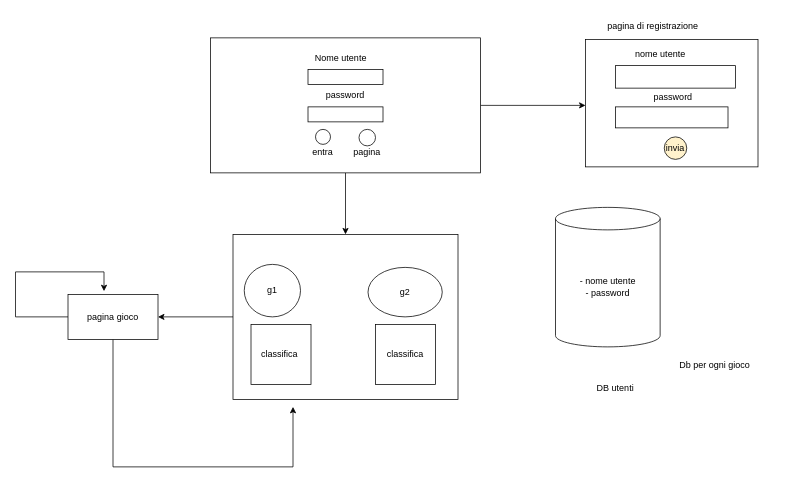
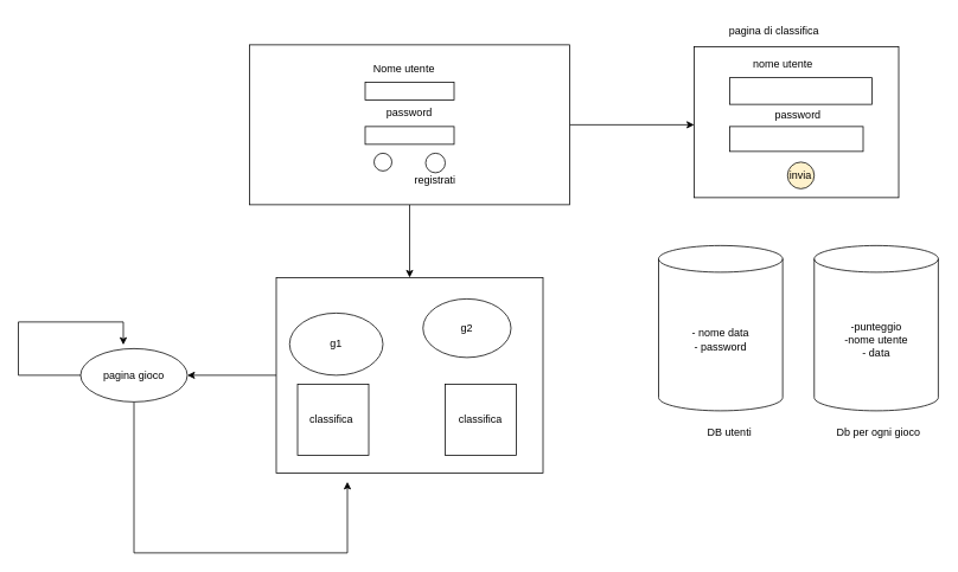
  <mxCell id="0" />
  <mxCell id="1" parent="0" />
  <mxCell id="2" style="edgeStyle=orthogonalEdgeStyle;rounded=0;orthogonalLoop=1;jettySize=auto;html=1;" edge="1" parent="1" source="4"><mxGeometry relative="1" as="geometry"><mxPoint x="780" y="140" as="targetPoint" /></mxGeometry></mxCell>
  <mxCell id="3" style="edgeStyle=orthogonalEdgeStyle;rounded=0;orthogonalLoop=1;jettySize=auto;html=1;" edge="1" parent="1" source="4" target="21"><mxGeometry relative="1" as="geometry"><mxPoint x="460" y="342" as="targetPoint" /></mxGeometry></mxCell>
  <mxCell id="4" value="" style="rounded=0;whiteSpace=wrap;html=1;" vertex="1" parent="1"><mxGeometry x="280" y="50" width="360" height="180" as="geometry" /></mxCell>
  <mxCell id="5" value="" style="rounded=0;whiteSpace=wrap;html=1;" vertex="1" parent="1"><mxGeometry x="410" y="92" width="100" height="20" as="geometry" /></mxCell>
  <mxCell id="6" value="" style="rounded=0;whiteSpace=wrap;html=1;" vertex="1" parent="1"><mxGeometry x="410" y="142" width="100" height="20" as="geometry" /></mxCell>
  <mxCell id="7" value="Nome utente" style="text;html=1;align=center;verticalAlign=middle;whiteSpace=wrap;rounded=0;" vertex="1" parent="1"><mxGeometry x="414" y="62" width="80" height="30" as="geometry" /></mxCell>
  <mxCell id="8" value="password" style="text;html=1;align=center;verticalAlign=middle;whiteSpace=wrap;rounded=0;" vertex="1" parent="1"><mxGeometry x="430" y="112" width="60" height="30" as="geometry" /></mxCell>
  <mxCell id="9" value="" style="ellipse;whiteSpace=wrap;html=1;aspect=fixed;" vertex="1" parent="1"><mxGeometry x="420" y="172" width="20" height="20" as="geometry" /></mxCell>
- <mxCell id="10" value="entra" style="text;html=1;align=center;verticalAlign=middle;whiteSpace=wrap;rounded=0;" vertex="1" parent="1"><mxGeometry x="410" y="192" width="40" height="20" as="geometry" /></mxCell>
  <mxCell id="11" value="" style="ellipse;whiteSpace=wrap;html=1;aspect=fixed;" vertex="1" parent="1"><mxGeometry x="478" y="172" width="22" height="22" as="geometry" /></mxCell>
- <mxCell id="12" value="pagina" style="text;html=1;align=center;verticalAlign=middle;whiteSpace=wrap;rounded=0;" vertex="1" parent="1"><mxGeometry x="459" y="187" width="60" height="30" as="geometry" /></mxCell>
+ <mxCell id="12" value="registrati" style="text;html=1;align=center;verticalAlign=middle;whiteSpace=wrap;rounded=0;" vertex="1" parent="1"><mxGeometry x="459" y="187" width="60" height="30" as="geometry" /></mxCell>
  <mxCell id="13" value="" style="rounded=0;whiteSpace=wrap;html=1;" vertex="1" parent="1"><mxGeometry x="780" y="52" width="230" height="170" as="geometry" /></mxCell>
- <mxCell id="14" value="pagina di registrazione" style="text;html=1;align=center;verticalAlign=middle;whiteSpace=wrap;rounded=0;" vertex="1" parent="1"><mxGeometry x="780" y="20" width="180" height="30" as="geometry" /></mxCell>
+ <mxCell id="14" value="pagina di classifica" style="text;html=1;align=center;verticalAlign=middle;whiteSpace=wrap;rounded=0;" vertex="1" parent="1"><mxGeometry x="780" y="20" width="180" height="30" as="geometry" /></mxCell>
  <mxCell id="15" value="" style="rounded=0;whiteSpace=wrap;html=1;" vertex="1" parent="1"><mxGeometry x="820" y="87" width="160" height="30" as="geometry" /></mxCell>
  <mxCell id="16" value="nome utente" style="text;html=1;align=center;verticalAlign=middle;whiteSpace=wrap;rounded=0;" vertex="1" parent="1"><mxGeometry x="840" y="57" width="80" height="30" as="geometry" /></mxCell>
  <mxCell id="17" value="" style="rounded=0;whiteSpace=wrap;html=1;" vertex="1" parent="1"><mxGeometry x="820" y="142" width="150" height="28" as="geometry" /></mxCell>
  <mxCell id="18" value="password" style="text;html=1;align=center;verticalAlign=middle;whiteSpace=wrap;rounded=0;" vertex="1" parent="1"><mxGeometry x="867" y="114" width="60" height="30" as="geometry" /></mxCell>
  <mxCell id="19" value="invia" style="ellipse;whiteSpace=wrap;html=1;aspect=fixed;fillColor=#fff2cc;" vertex="1" parent="1"><mxGeometry x="885" y="182" width="30" height="30" as="geometry" /></mxCell>
  <mxCell id="20" style="edgeStyle=orthogonalEdgeStyle;rounded=0;orthogonalLoop=1;jettySize=auto;html=1;" edge="1" parent="1" source="21" target="28"><mxGeometry relative="1" as="geometry"><mxPoint x="180" y="422" as="targetPoint" /></mxGeometry></mxCell>
  <mxCell id="21" value="" style="rounded=0;whiteSpace=wrap;html=1;" vertex="1" parent="1"><mxGeometry x="310" y="312" width="300" height="220" as="geometry" /></mxCell>
- <mxCell id="22" value="g1" style="ellipse;whiteSpace=wrap;html=1;" vertex="1" parent="1"><mxGeometry x="325" y="352" width="75" height="70" as="geometry" /></mxCell>
- <mxCell id="23" value="g2" style="ellipse;whiteSpace=wrap;html=1;" vertex="1" parent="1"><mxGeometry x="490" y="356" width="99" height="66" as="geometry" /></mxCell>
+ <mxCell id="22" value="g1" style="ellipse;whiteSpace=wrap;html=1;" vertex="1" parent="1"><mxGeometry x="325" y="352" width="105" height="70" as="geometry" /></mxCell>
+ <mxCell id="23" value="g2" style="ellipse;whiteSpace=wrap;html=1;" vertex="1" parent="1"><mxGeometry x="475" y="336" width="99" height="66" as="geometry" /></mxCell>
  <mxCell id="24" value="classifica&amp;nbsp;" style="whiteSpace=wrap;html=1;aspect=fixed;" vertex="1" parent="1"><mxGeometry x="334" y="432" width="80" height="80" as="geometry" /></mxCell>
  <mxCell id="25" value="classifica" style="whiteSpace=wrap;html=1;aspect=fixed;" vertex="1" parent="1"><mxGeometry x="500" y="432" width="80" height="80" as="geometry" /></mxCell>
  <mxCell id="26" style="edgeStyle=orthogonalEdgeStyle;rounded=0;orthogonalLoop=1;jettySize=auto;html=1;" edge="1" parent="1" source="28"><mxGeometry relative="1" as="geometry"><mxPoint x="390" y="542" as="targetPoint" /><Array as="points"><mxPoint x="150" y="622" /><mxPoint x="390" y="622" /></Array></mxGeometry></mxCell>
  <mxCell id="27" style="edgeStyle=orthogonalEdgeStyle;rounded=0;orthogonalLoop=1;jettySize=auto;html=1;entryX=0.4;entryY=-0.071;entryDx=0;entryDy=0;entryPerimeter=0;" edge="1" parent="1" source="28" target="28"><mxGeometry relative="1" as="geometry"><mxPoint x="140" y="362" as="targetPoint" /><Array as="points"><mxPoint x="20" y="422" /><mxPoint x="20" y="362" /><mxPoint x="138" y="362" /></Array></mxGeometry></mxCell>
- <mxCell id="28" value="pagina gioco" style="rounded=0;whiteSpace=wrap;html=1;" vertex="1" parent="1"><mxGeometry x="90" y="392" width="120" height="60" as="geometry" /></mxCell>
- <mxCell id="29" value="- nome utente&lt;div&gt;- password&lt;/div&gt;" style="shape=cylinder3;whiteSpace=wrap;html=1;boundedLbl=1;backgroundOutline=1;size=15;" vertex="1" parent="1"><mxGeometry x="740" y="276" width="139.5" height="186" as="geometry" /></mxCell>
- <mxCell id="30" value="DB utenti" style="text;html=1;align=center;verticalAlign=middle;whiteSpace=wrap;rounded=0;" vertex="1" parent="1"><mxGeometry x="790" y="502" width="60" height="30" as="geometry" /></mxCell>
- <mxCell id="32" value="Db per ogni gioco" style="text;html=1;align=center;verticalAlign=middle;resizable=0;points=[];autosize=1;strokeColor=none;fillColor=none;" vertex="1" parent="1"><mxGeometry x="892" y="472" width="120" height="30" as="geometry" /></mxCell>
+ <mxCell id="28" value="pagina gioco" style="ellipse;whiteSpace=wrap;html=1;" vertex="1" parent="1"><mxGeometry x="90" y="392" width="120" height="60" as="geometry" /></mxCell>
+ <mxCell id="29" value="- nome data&lt;div&gt;- password&lt;/div&gt;" style="shape=cylinder3;whiteSpace=wrap;html=1;boundedLbl=1;backgroundOutline=1;size=15;" vertex="1" parent="1"><mxGeometry x="740" y="276" width="139.5" height="186" as="geometry" /></mxCell>
+ <mxCell id="30" value="DB utenti" style="text;html=1;align=center;verticalAlign=middle;whiteSpace=wrap;rounded=0;" vertex="1" parent="1"><mxGeometry x="790" y="472" width="60" height="30" as="geometry" /></mxCell>
+ <mxCell id="31" value="-punteggio&lt;div&gt;-nome utente&lt;/div&gt;&lt;div&gt;- data&lt;/div&gt;" style="shape=cylinder3;whiteSpace=wrap;html=1;boundedLbl=1;backgroundOutline=1;size=15;" vertex="1" parent="1"><mxGeometry x="915" y="276" width="139.5" height="186" as="geometry" /></mxCell>
+ <mxCell id="32" value="Db per ogni gioco" style="text;html=1;align=center;verticalAlign=middle;resizable=0;points=[];autosize=1;strokeColor=none;fillColor=none;" vertex="1" parent="1"><mxGeometry x="927" y="472" width="120" height="30" as="geometry" /></mxCell>
